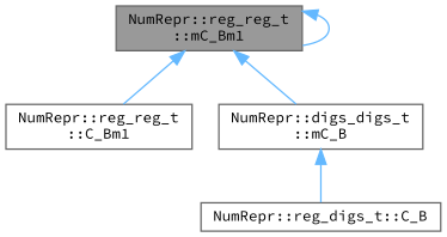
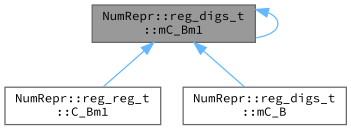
  digraph {
    fontname="Source Code Pro"
    rankdir=TB
    node [color=grey40 fillcolor=white fontname="Source Code Pro" fontsize=10 shape=box style=filled]
    edge [color=steelblue1 dir=back fontname="Source Code Pro" fontsize=10 labelfontname=Helvetica labelfontsize=10 style=solid]
-   n1 [color=gray40 fillcolor=grey60 fontcolor=black height=0.2 label="NumRepr::reg_reg_t\l::mC_Bm1" width=0.4]
+   n1 [color=gray40 fillcolor=grey60 fontcolor=black height=0.2 label="NumRepr::reg_digs_t\l::mC_Bm1" width=0.4]
    n2 [height=0.2 label="NumRepr::reg_reg_t\l::C_Bm1" width=0.4]
-   n3 [height=0.2 label="NumRepr::digs_digs_t\l::mC_B" width=0.4]
-   n4 [height=0.2 label="NumRepr::reg_digs_t::C_B" width=0.4]
+   n3 [height=0.2 label="NumRepr::reg_digs_t\l::mC_B" width=0.4]
    n1 -> n1
    n1 -> n2
    n1 -> n3
-   n3 -> n4
  }
